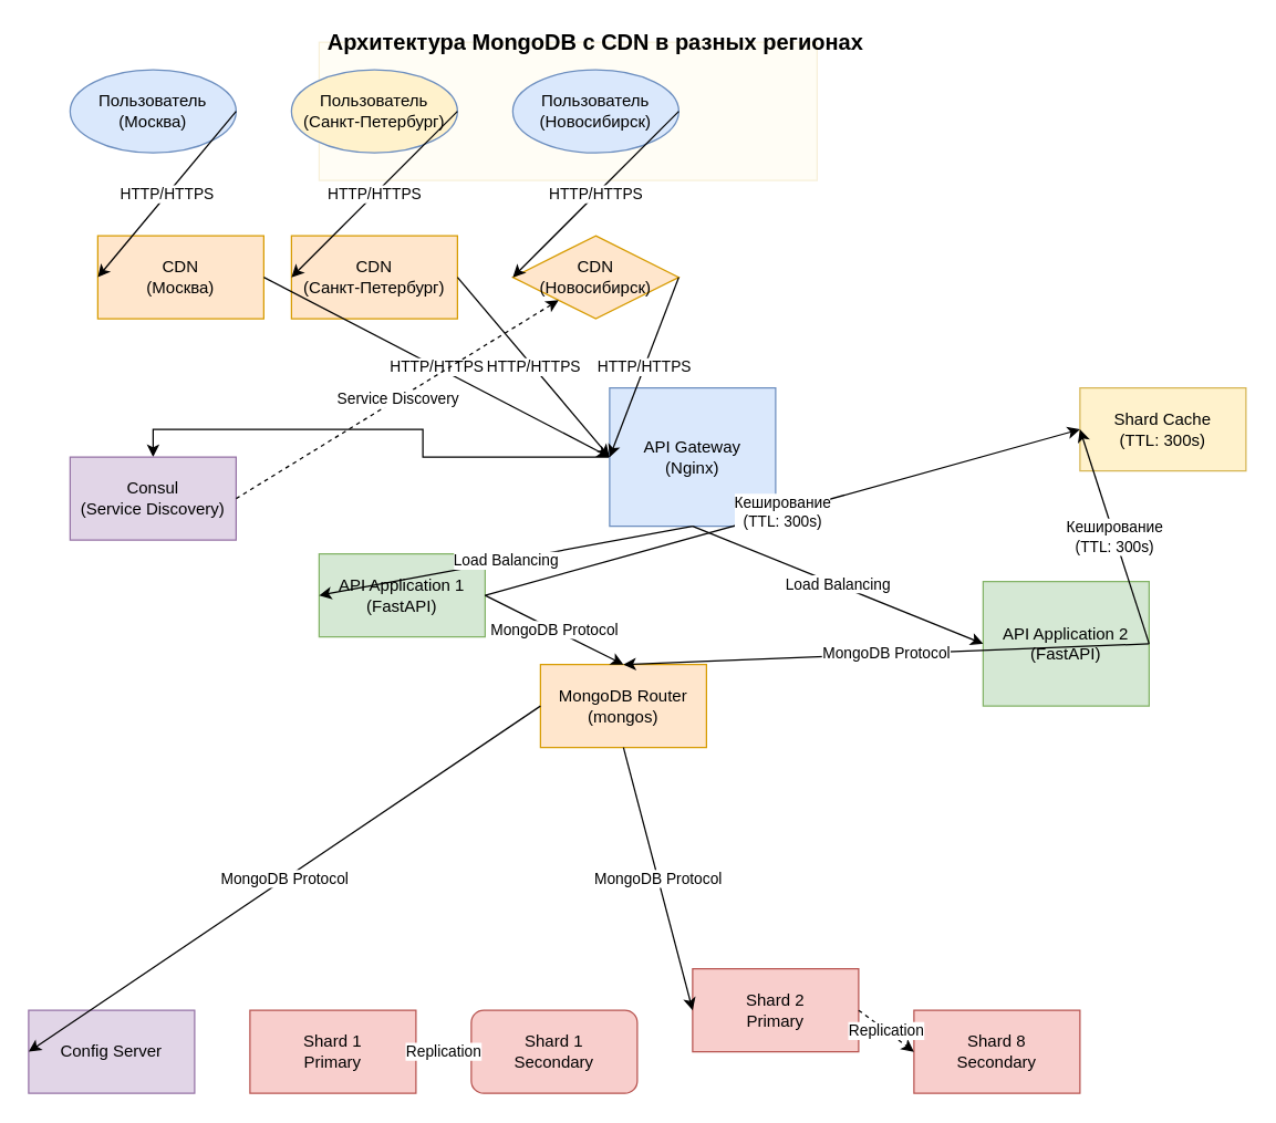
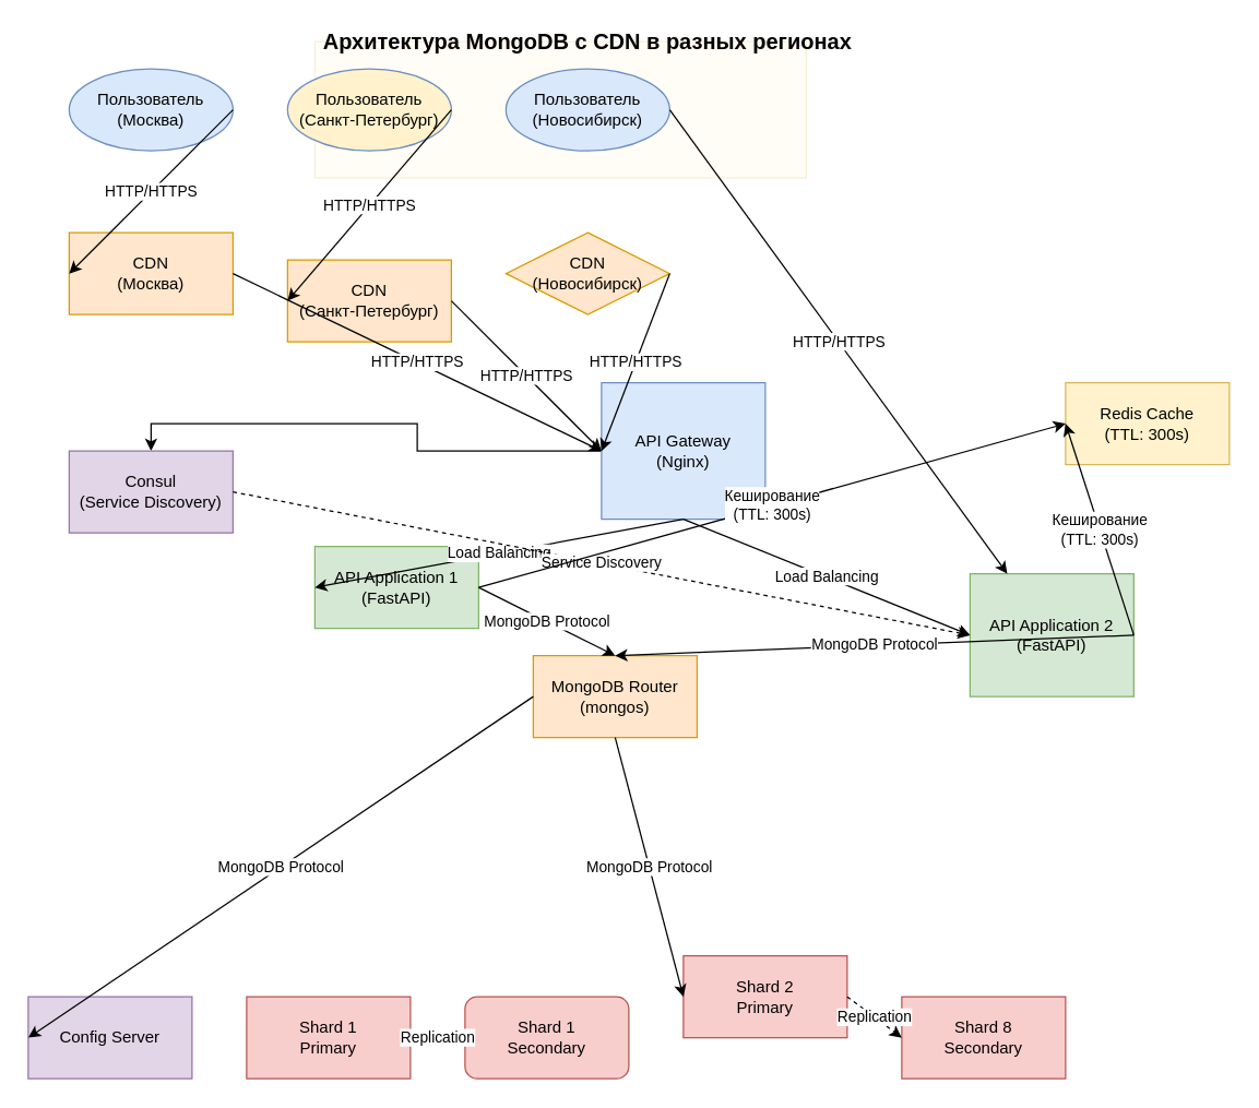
  <mxCell id="0" />
  <mxCell id="1" parent="0" />
  <mxCell id="2" value="" style="rounded=0;whiteSpace=wrap;html=1;fillColor=#fff2cc;strokeColor=#d6b656;opacity=20;" parent="1" vertex="1"><mxGeometry x="230" y="30" width="360" height="100" as="geometry" /></mxCell>
  <mxCell id="3" value="Пользователь&#10;(Москва)" style="ellipse;whiteSpace=wrap;html=1;fillColor=#dae8fc;strokeColor=#6c8ebf;" parent="1" vertex="1"><mxGeometry x="50" y="50" width="120" height="60" as="geometry" /></mxCell>
  <mxCell id="4" value="Пользователь&#10;(Санкт-Петербург)" style="ellipse;whiteSpace=wrap;html=1;fillColor=#fff2cc;strokeColor=#6c8ebf;" parent="1" vertex="1"><mxGeometry x="210" y="50" width="120" height="60" as="geometry" /></mxCell>
  <mxCell id="5" value="Пользователь&#10;(Новосибирск)" style="ellipse;whiteSpace=wrap;html=1;fillColor=#dae8fc;strokeColor=#6c8ebf;" parent="1" vertex="1"><mxGeometry x="370" y="50" width="120" height="60" as="geometry" /></mxCell>
- <mxCell id="6" value="CDN&#10;(Москва)" style="rounded=0;whiteSpace=wrap;html=1;fillColor=#ffe6cc;strokeColor=#d79b00;" parent="1" vertex="1"><mxGeometry x="70" y="170" width="120" height="60" as="geometry" /></mxCell>
- <mxCell id="7" value="CDN&#10;(Санкт-Петербург)" style="rounded=0;whiteSpace=wrap;html=1;fillColor=#ffe6cc;strokeColor=#d79b00;" parent="1" vertex="1"><mxGeometry x="210" y="170" width="120" height="60" as="geometry" /></mxCell>
+ <mxCell id="6" value="CDN&#10;(Москва)" style="rounded=0;whiteSpace=wrap;html=1;fillColor=#ffe6cc;strokeColor=#d79b00;" parent="1" vertex="1"><mxGeometry x="50" y="170" width="120" height="60" as="geometry" /></mxCell>
+ <mxCell id="7" value="CDN&#10;(Санкт-Петербург)" style="rounded=0;whiteSpace=wrap;html=1;fillColor=#ffe6cc;strokeColor=#d79b00;" parent="1" vertex="1"><mxGeometry x="210" y="190" width="120" height="60" as="geometry" /></mxCell>
  <mxCell id="8" value="CDN&#10;(Новосибирск)" style="rhombus;whiteSpace=wrap;html=1;fillColor=#ffe6cc;strokeColor=#d79b00;" parent="1" vertex="1"><mxGeometry x="370" y="170" width="120" height="60" as="geometry" /></mxCell>
  <mxCell id="9" style="edgeStyle=orthogonalEdgeStyle;rounded=0;orthogonalLoop=1;jettySize=auto;html=1;exitX=0;exitY=0.5;exitDx=0;exitDy=0;entryX=0.5;entryY=0;entryDx=0;entryDy=0;" edge="1" parent="1" source="10" target="11"><mxGeometry relative="1" as="geometry" /></mxCell>
  <mxCell id="10" value="API Gateway&#10;(Nginx)" style="rounded=0;whiteSpace=wrap;html=1;fillColor=#dae8fc;strokeColor=#6c8ebf;" parent="1" vertex="1"><mxGeometry x="440" y="280" width="120" height="100" as="geometry" /></mxCell>
  <mxCell id="11" value="Consul&#10;(Service Discovery)" style="rounded=0;whiteSpace=wrap;html=1;fillColor=#e1d5e7;strokeColor=#9673a6;" parent="1" vertex="1"><mxGeometry x="50" y="330" width="120" height="60" as="geometry" /></mxCell>
  <mxCell id="12" value="API Application 1&#10;(FastAPI)" style="rounded=0;whiteSpace=wrap;html=1;fillColor=#d5e8d4;strokeColor=#82b366;" parent="1" vertex="1"><mxGeometry x="230" y="400" width="120" height="60" as="geometry" /></mxCell>
  <mxCell id="13" value="API Application 2&#10;(FastAPI)" style="rounded=0;whiteSpace=wrap;html=1;fillColor=#d5e8d4;strokeColor=#82b366;" parent="1" vertex="1"><mxGeometry x="710" y="420" width="120" height="90" as="geometry" /></mxCell>
- <mxCell id="14" value="Shard Cache&#10;(TTL: 300s)" style="rounded=0;whiteSpace=wrap;html=1;fillColor=#fff2cc;strokeColor=#d6b656;" parent="1" vertex="1"><mxGeometry x="780" y="280" width="120" height="60" as="geometry" /></mxCell>
+ <mxCell id="14" value="Redis Cache&#10;(TTL: 300s)" style="rounded=0;whiteSpace=wrap;html=1;fillColor=#fff2cc;strokeColor=#d6b656;" parent="1" vertex="1"><mxGeometry x="780" y="280" width="120" height="60" as="geometry" /></mxCell>
  <mxCell id="15" value="MongoDB Router&#10;(mongos)" style="rounded=0;whiteSpace=wrap;html=1;fillColor=#ffe6cc;strokeColor=#d79b00;" parent="1" vertex="1"><mxGeometry x="390" y="480" width="120" height="60" as="geometry" /></mxCell>
  <mxCell id="16" value="Config Server" style="rounded=0;whiteSpace=wrap;html=1;fillColor=#e1d5e7;strokeColor=#9673a6;" parent="1" vertex="1"><mxGeometry x="20" y="730" width="120" height="60" as="geometry" /></mxCell>
  <mxCell id="17" value="Shard 1&#10;Primary" style="rounded=0;whiteSpace=wrap;html=1;fillColor=#f8cecc;strokeColor=#b85450;" parent="1" vertex="1"><mxGeometry x="180" y="730" width="120" height="60" as="geometry" /></mxCell>
  <mxCell id="18" value="Shard 1&#10;Secondary" style="whiteSpace=wrap;html=1;fillColor=#f8cecc;strokeColor=#b85450;rounded=1;" parent="1" vertex="1"><mxGeometry x="340" y="730" width="120" height="60" as="geometry" /></mxCell>
  <mxCell id="19" value="Shard 2&#10;Primary" style="rounded=0;whiteSpace=wrap;html=1;fillColor=#f8cecc;strokeColor=#b85450;" parent="1" vertex="1"><mxGeometry x="500" y="700" width="120" height="60" as="geometry" /></mxCell>
  <mxCell id="20" value="Shard 8&#10;Secondary" style="rounded=0;whiteSpace=wrap;html=1;fillColor=#f8cecc;strokeColor=#b85450;" parent="1" vertex="1"><mxGeometry x="660" y="730" width="120" height="60" as="geometry" /></mxCell>
  <mxCell id="21" value="HTTP/HTTPS" style="endArrow=classic;html=1;rounded=0;exitX=1;exitY=0.5;entryX=0;entryY=0.5;" parent="1" source="3" target="6" edge="1"><mxGeometry relative="1" as="geometry" /></mxCell>
  <mxCell id="22" value="HTTP/HTTPS" style="endArrow=classic;html=1;rounded=0;exitX=1;exitY=0.5;entryX=0;entryY=0.5;" parent="1" source="4" target="7" edge="1"><mxGeometry relative="1" as="geometry" /></mxCell>
- <mxCell id="23" value="HTTP/HTTPS" style="endArrow=classic;html=1;rounded=0;exitX=1;exitY=0.5;entryX=0;entryY=0.5;" parent="1" source="5" target="8" edge="1"><mxGeometry relative="1" as="geometry" /></mxCell>
+ <mxCell id="23" value="HTTP/HTTPS" style="endArrow=classic;html=1;rounded=0;exitX=1;exitY=0.5;" parent="1" source="5" target="13" edge="1"><mxGeometry relative="1" as="geometry" /></mxCell>
  <mxCell id="24" value="HTTP/HTTPS" style="endArrow=classic;html=1;rounded=0;exitX=1;exitY=0.5;entryX=0;entryY=0.5;" parent="1" source="6" target="10" edge="1"><mxGeometry relative="1" as="geometry" /></mxCell>
  <mxCell id="25" value="HTTP/HTTPS" style="endArrow=classic;html=1;rounded=0;exitX=1;exitY=0.5;entryX=0;entryY=0.5;" parent="1" source="7" target="10" edge="1"><mxGeometry relative="1" as="geometry" /></mxCell>
  <mxCell id="26" value="HTTP/HTTPS" style="endArrow=classic;html=1;rounded=0;exitX=1;exitY=0.5;entryX=0;entryY=0.5;" parent="1" source="8" target="10" edge="1"><mxGeometry relative="1" as="geometry" /></mxCell>
  <mxCell id="27" value="Load Balancing" style="endArrow=classic;html=1;rounded=0;exitX=0.5;exitY=1;entryX=0;entryY=0.5;exitDx=0;exitDy=0;" parent="1" source="10" target="12" edge="1"><mxGeometry relative="1" as="geometry" /></mxCell>
  <mxCell id="28" value="Load Balancing" style="endArrow=classic;html=1;rounded=0;exitX=0.5;exitY=1;entryX=0;entryY=0.5;exitDx=0;exitDy=0;" parent="1" source="10" target="13" edge="1"><mxGeometry relative="1" as="geometry" /></mxCell>
- <mxCell id="29" value="Service Discovery" style="endArrow=classic;html=1;rounded=0;exitX=1;exitY=0.5;dashed=1;" parent="1" source="11" target="8" edge="1"><mxGeometry relative="1" as="geometry" /></mxCell>
+ <mxCell id="29" value="Service Discovery" style="endArrow=classic;html=1;rounded=0;exitX=1;exitY=0.5;entryX=0;entryY=0.5;dashed=1;" parent="1" source="11" target="13" edge="1"><mxGeometry relative="1" as="geometry" /></mxCell>
  <mxCell id="30" value="Кеширование&#10;(TTL: 300s)" style="endArrow=classic;html=1;rounded=0;exitX=1;exitY=0.5;entryX=0;entryY=0.5;" parent="1" source="12" target="14" edge="1"><mxGeometry relative="1" as="geometry" /></mxCell>
  <mxCell id="31" value="Кеширование&#10;(TTL: 300s)" style="endArrow=classic;html=1;rounded=0;exitX=1;exitY=0.5;entryX=0;entryY=0.5;" parent="1" source="13" target="14" edge="1"><mxGeometry relative="1" as="geometry" /></mxCell>
  <mxCell id="32" value="MongoDB Protocol" style="endArrow=classic;html=1;rounded=0;exitX=1;exitY=0.5;" parent="1" source="12" edge="1"><mxGeometry relative="1" as="geometry"><mxPoint x="450" y="480" as="targetPoint" /></mxGeometry></mxCell>
  <mxCell id="33" value="MongoDB Protocol" style="endArrow=classic;html=1;rounded=0;exitX=1;exitY=0.5;entryX=0.5;entryY=0;entryDx=0;entryDy=0;" parent="1" source="13" target="15" edge="1"><mxGeometry relative="1" as="geometry" /></mxCell>
  <mxCell id="34" value="MongoDB Protocol" style="endArrow=classic;html=1;rounded=0;exitX=0;exitY=0.5;entryX=0;entryY=0.5;exitDx=0;exitDy=0;" parent="1" source="15" target="16" edge="1"><mxGeometry relative="1" as="geometry" /></mxCell>
  <mxCell id="35" value="MongoDB Protocol" style="endArrow=classic;html=1;rounded=0;exitX=0.5;exitY=1;entryX=0;entryY=0.5;" parent="1" source="15" target="19" edge="1"><mxGeometry relative="1" as="geometry" /></mxCell>
  <mxCell id="36" value="Replication" style="endArrow=classic;html=1;rounded=0;exitX=1;exitY=0.5;entryX=0;entryY=0.5;dashed=1;" parent="1" source="17" target="18" edge="1"><mxGeometry relative="1" as="geometry" /></mxCell>
  <mxCell id="37" value="Replication" style="endArrow=classic;html=1;rounded=0;exitX=1;exitY=0.5;entryX=0;entryY=0.5;dashed=1;" parent="1" source="19" target="20" edge="1"><mxGeometry relative="1" as="geometry" /></mxCell>
  <mxCell id="38" value="Архитектура MongoDB с CDN в разных регионах" style="text;html=1;strokeColor=none;fillColor=none;align=center;verticalAlign=middle;whiteSpace=wrap;rounded=0;fontSize=16;fontStyle=1" parent="1" vertex="1"><mxGeometry x="50" y="20" width="760" height="20" as="geometry" /></mxCell>
